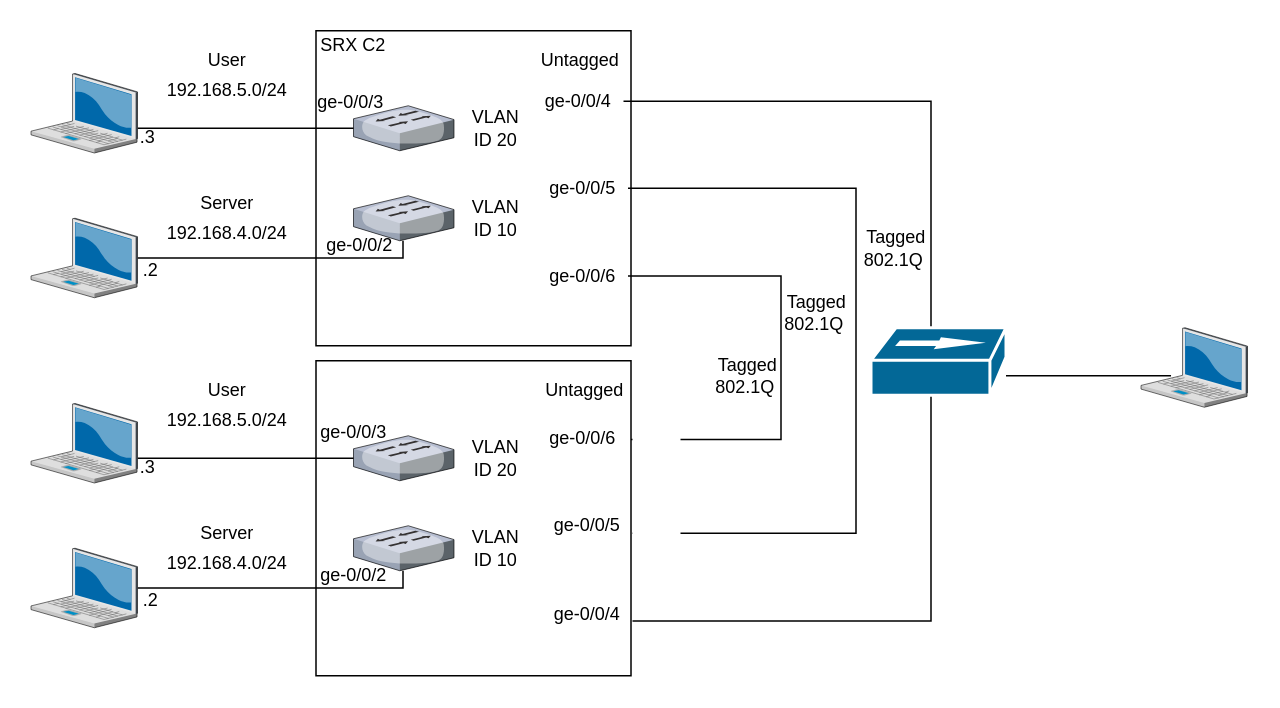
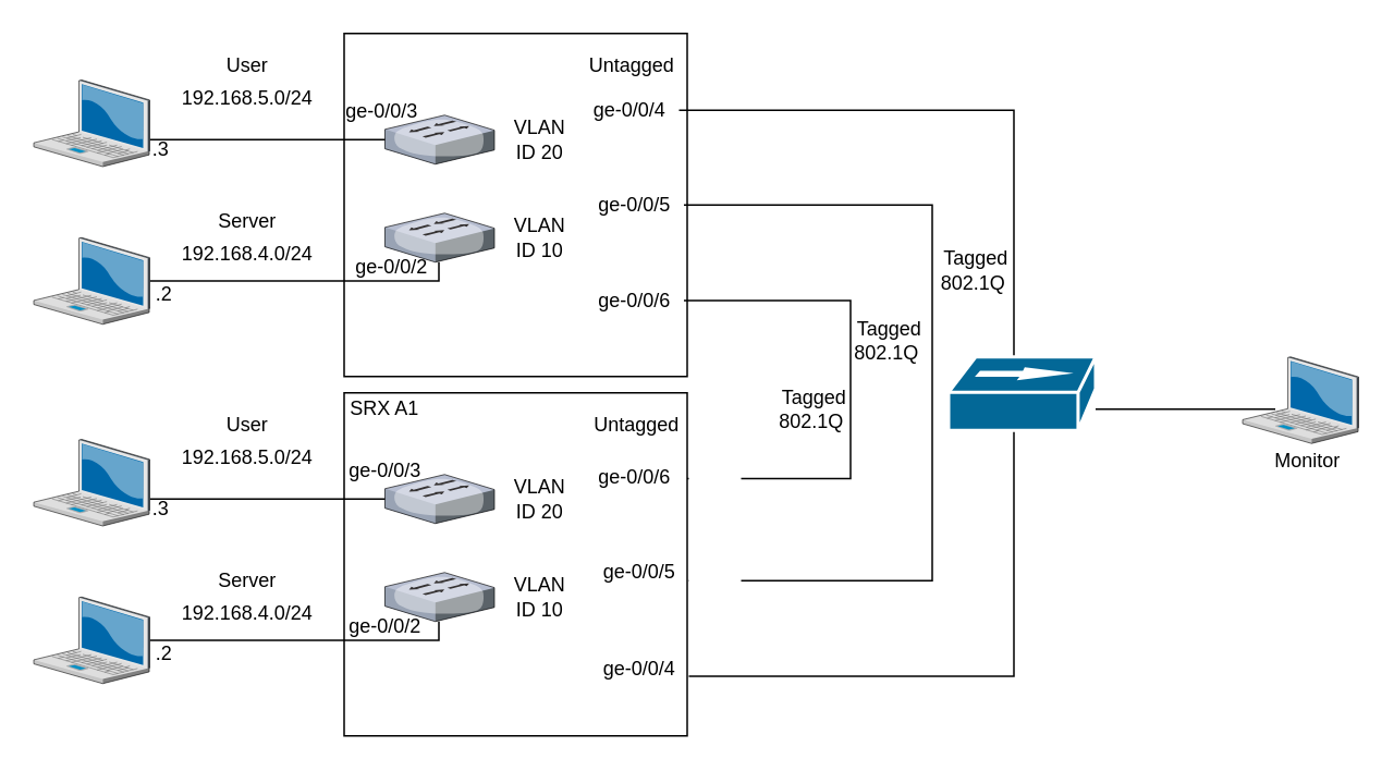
  <mxCell id="0" />
  <mxCell id="1" parent="0" />
  <mxCell id="2" value="" style="whiteSpace=wrap;html=1;aspect=fixed;fillColor=none;" parent="1" vertex="1"><mxGeometry x="210" y="20" width="210" height="210" as="geometry" /></mxCell>
+ <mxCell id="3" value="SRX A1" style="text;html=1;strokeColor=none;fillColor=none;align=center;verticalAlign=middle;whiteSpace=wrap;rounded=0;" parent="1" vertex="1"><mxGeometry x="210" y="240" width="50" height="20" as="geometry" /></mxCell>
  <mxCell id="4" value="" style="whiteSpace=wrap;html=1;aspect=fixed;fillColor=none;" parent="1" vertex="1"><mxGeometry x="210" y="240" width="210" height="210" as="geometry" /></mxCell>
  <mxCell id="5" value="" style="verticalLabelPosition=bottom;aspect=fixed;html=1;verticalAlign=top;strokeColor=none;align=center;outlineConnect=0;shape=mxgraph.citrix.switch;fillColor=none;" parent="1" vertex="1"><mxGeometry x="235" y="290" width="67" height="30" as="geometry" /></mxCell>
  <mxCell id="6" value="" style="verticalLabelPosition=bottom;aspect=fixed;html=1;verticalAlign=top;strokeColor=none;align=center;outlineConnect=0;shape=mxgraph.citrix.switch;fillColor=none;" parent="1" vertex="1"><mxGeometry x="235" y="350" width="67" height="30" as="geometry" /></mxCell>
  <mxCell id="7" value="VLAN ID 10" style="text;html=1;strokeColor=none;fillColor=none;align=center;verticalAlign=middle;whiteSpace=wrap;rounded=0;" parent="1" vertex="1"><mxGeometry x="310" y="355" width="40" height="20" as="geometry" /></mxCell>
  <mxCell id="8" value="VLAN ID 20" style="text;html=1;strokeColor=none;fillColor=none;align=center;verticalAlign=middle;whiteSpace=wrap;rounded=0;" parent="1" vertex="1"><mxGeometry x="310" y="295" width="40" height="20" as="geometry" /></mxCell>
  <mxCell id="9" style="edgeStyle=orthogonalEdgeStyle;rounded=0;orthogonalLoop=1;jettySize=auto;html=1;endArrow=none;endFill=0;" parent="1" source="10" target="6" edge="1"><mxGeometry relative="1" as="geometry"><Array as="points"><mxPoint x="268" y="391" /></Array></mxGeometry></mxCell>
  <mxCell id="10" value="" style="verticalLabelPosition=bottom;aspect=fixed;html=1;verticalAlign=top;strokeColor=none;align=center;outlineConnect=0;shape=mxgraph.citrix.laptop_2;fillColor=none;" parent="1" vertex="1"><mxGeometry x="20" y="365" width="71" height="53" as="geometry" /></mxCell>
  <mxCell id="11" style="edgeStyle=orthogonalEdgeStyle;rounded=0;orthogonalLoop=1;jettySize=auto;html=1;endArrow=none;endFill=0;" parent="1" source="12" target="5" edge="1"><mxGeometry relative="1" as="geometry"><Array as="points"><mxPoint x="130" y="305" /><mxPoint x="130" y="305" /></Array></mxGeometry></mxCell>
  <mxCell id="12" value="" style="verticalLabelPosition=bottom;aspect=fixed;html=1;verticalAlign=top;strokeColor=none;align=center;outlineConnect=0;shape=mxgraph.citrix.laptop_2;fillColor=none;" parent="1" vertex="1"><mxGeometry x="20" y="268.5" width="71" height="53" as="geometry" /></mxCell>
  <mxCell id="13" value="Server" style="text;html=1;strokeColor=none;fillColor=none;align=center;verticalAlign=middle;whiteSpace=wrap;rounded=0;" parent="1" vertex="1"><mxGeometry x="130.5" y="345" width="40" height="20" as="geometry" /></mxCell>
  <mxCell id="14" value="192.168.5.0/24" style="text;html=1;strokeColor=none;fillColor=none;align=center;verticalAlign=middle;whiteSpace=wrap;rounded=0;" parent="1" vertex="1"><mxGeometry x="130.5" y="270" width="40" height="20" as="geometry" /></mxCell>
  <mxCell id="15" value=".2" style="text;html=1;strokeColor=none;fillColor=none;align=center;verticalAlign=middle;whiteSpace=wrap;rounded=0;" parent="1" vertex="1"><mxGeometry x="80" y="390" width="40" height="20" as="geometry" /></mxCell>
  <mxCell id="16" value="User" style="text;html=1;strokeColor=none;fillColor=none;align=center;verticalAlign=middle;whiteSpace=wrap;rounded=0;" parent="1" vertex="1"><mxGeometry x="130.5" y="250" width="40" height="20" as="geometry" /></mxCell>
  <mxCell id="17" value="192.168.4.0/24" style="text;html=1;strokeColor=none;fillColor=none;align=center;verticalAlign=middle;whiteSpace=wrap;rounded=0;" parent="1" vertex="1"><mxGeometry x="130.5" y="365" width="40" height="20" as="geometry" /></mxCell>
  <mxCell id="18" value=".3&lt;br&gt;" style="text;html=1;strokeColor=none;fillColor=none;align=center;verticalAlign=middle;whiteSpace=wrap;rounded=0;" parent="1" vertex="1"><mxGeometry x="78" y="301" width="40" height="20" as="geometry" /></mxCell>
- <mxCell id="19" value="SRX C2" style="text;html=1;strokeColor=none;fillColor=none;align=center;verticalAlign=middle;whiteSpace=wrap;rounded=0;" parent="1" vertex="1"><mxGeometry x="210" y="20" width="50" height="20" as="geometry" /></mxCell>
  <mxCell id="20" value="" style="verticalLabelPosition=bottom;aspect=fixed;html=1;verticalAlign=top;strokeColor=none;align=center;outlineConnect=0;shape=mxgraph.citrix.switch;fillColor=none;" parent="1" vertex="1"><mxGeometry x="235" y="70" width="67" height="30" as="geometry" /></mxCell>
  <mxCell id="21" value="" style="verticalLabelPosition=bottom;aspect=fixed;html=1;verticalAlign=top;strokeColor=none;align=center;outlineConnect=0;shape=mxgraph.citrix.switch;fillColor=none;" parent="1" vertex="1"><mxGeometry x="235" y="130" width="67" height="30" as="geometry" /></mxCell>
  <mxCell id="22" value="VLAN ID 10" style="text;html=1;strokeColor=none;fillColor=none;align=center;verticalAlign=middle;whiteSpace=wrap;rounded=0;" parent="1" vertex="1"><mxGeometry x="310" y="135" width="40" height="20" as="geometry" /></mxCell>
  <mxCell id="23" value="VLAN ID 20" style="text;html=1;strokeColor=none;fillColor=none;align=center;verticalAlign=middle;whiteSpace=wrap;rounded=0;" parent="1" vertex="1"><mxGeometry x="310" y="75" width="40" height="20" as="geometry" /></mxCell>
  <mxCell id="24" style="edgeStyle=orthogonalEdgeStyle;rounded=0;orthogonalLoop=1;jettySize=auto;html=1;endArrow=none;endFill=0;" parent="1" source="25" target="21" edge="1"><mxGeometry relative="1" as="geometry"><Array as="points"><mxPoint x="268" y="171" /></Array></mxGeometry></mxCell>
  <mxCell id="25" value="" style="verticalLabelPosition=bottom;aspect=fixed;html=1;verticalAlign=top;strokeColor=none;align=center;outlineConnect=0;shape=mxgraph.citrix.laptop_2;fillColor=none;" parent="1" vertex="1"><mxGeometry x="20" y="145" width="71" height="53" as="geometry" /></mxCell>
  <mxCell id="26" style="edgeStyle=orthogonalEdgeStyle;rounded=0;orthogonalLoop=1;jettySize=auto;html=1;endArrow=none;endFill=0;" parent="1" source="27" target="20" edge="1"><mxGeometry relative="1" as="geometry"><Array as="points"><mxPoint x="130" y="85" /><mxPoint x="130" y="85" /></Array></mxGeometry></mxCell>
  <mxCell id="27" value="" style="verticalLabelPosition=bottom;aspect=fixed;html=1;verticalAlign=top;strokeColor=none;align=center;outlineConnect=0;shape=mxgraph.citrix.laptop_2;fillColor=none;" parent="1" vertex="1"><mxGeometry x="20" y="48.5" width="71" height="53" as="geometry" /></mxCell>
  <mxCell id="28" value="Server" style="text;html=1;strokeColor=none;fillColor=none;align=center;verticalAlign=middle;whiteSpace=wrap;rounded=0;" parent="1" vertex="1"><mxGeometry x="130.5" y="125" width="40" height="20" as="geometry" /></mxCell>
  <mxCell id="29" value="192.168.5.0/24" style="text;html=1;strokeColor=none;fillColor=none;align=center;verticalAlign=middle;whiteSpace=wrap;rounded=0;" parent="1" vertex="1"><mxGeometry x="130.5" y="50" width="40" height="20" as="geometry" /></mxCell>
  <mxCell id="30" value=".2" style="text;html=1;strokeColor=none;fillColor=none;align=center;verticalAlign=middle;whiteSpace=wrap;rounded=0;" parent="1" vertex="1"><mxGeometry x="80" y="170" width="40" height="20" as="geometry" /></mxCell>
  <mxCell id="31" value="User" style="text;html=1;strokeColor=none;fillColor=none;align=center;verticalAlign=middle;whiteSpace=wrap;rounded=0;" parent="1" vertex="1"><mxGeometry x="130.5" y="30" width="40" height="20" as="geometry" /></mxCell>
  <mxCell id="32" value="192.168.4.0/24" style="text;html=1;strokeColor=none;fillColor=none;align=center;verticalAlign=middle;whiteSpace=wrap;rounded=0;" parent="1" vertex="1"><mxGeometry x="130.5" y="145" width="40" height="20" as="geometry" /></mxCell>
  <mxCell id="33" value=".3&lt;br&gt;" style="text;html=1;strokeColor=none;fillColor=none;align=center;verticalAlign=middle;whiteSpace=wrap;rounded=0;" parent="1" vertex="1"><mxGeometry x="78" y="81" width="40" height="20" as="geometry" /></mxCell>
  <mxCell id="34" value="ge-0/0/2&amp;nbsp;" style="text;html=1;strokeColor=none;fillColor=none;align=center;verticalAlign=middle;whiteSpace=wrap;rounded=0;" parent="1" vertex="1"><mxGeometry x="212" y="373" width="50" height="20" as="geometry" /></mxCell>
  <mxCell id="35" value="ge-0/0/2&amp;nbsp;" style="text;html=1;strokeColor=none;fillColor=none;align=center;verticalAlign=middle;whiteSpace=wrap;rounded=0;" parent="1" vertex="1"><mxGeometry x="215.5" y="153" width="50" height="20" as="geometry" /></mxCell>
  <mxCell id="36" value="ge-0/0/3&amp;nbsp;" style="text;html=1;strokeColor=none;fillColor=none;align=center;verticalAlign=middle;whiteSpace=wrap;rounded=0;" parent="1" vertex="1"><mxGeometry x="210" y="58" width="50" height="20" as="geometry" /></mxCell>
  <mxCell id="37" value="ge-0/0/3&amp;nbsp;" style="text;html=1;strokeColor=none;fillColor=none;align=center;verticalAlign=middle;whiteSpace=wrap;rounded=0;" parent="1" vertex="1"><mxGeometry x="212" y="278" width="50" height="20" as="geometry" /></mxCell>
  <mxCell id="38" value="ge-0/0/6" style="text;html=1;strokeColor=none;fillColor=none;align=center;verticalAlign=middle;whiteSpace=wrap;rounded=0;" parent="1" vertex="1"><mxGeometry x="358" y="281.5" width="60" height="20" as="geometry" /></mxCell>
  <mxCell id="39" value="ge-0/0/5" style="text;html=1;strokeColor=none;fillColor=none;align=center;verticalAlign=middle;whiteSpace=wrap;rounded=0;" parent="1" vertex="1"><mxGeometry x="361" y="340" width="60" height="20" as="geometry" /></mxCell>
  <mxCell id="40" value="ge-0/0/4" style="text;html=1;strokeColor=none;fillColor=none;align=center;verticalAlign=middle;whiteSpace=wrap;rounded=0;" parent="1" vertex="1"><mxGeometry x="361" y="398.5" width="60" height="20" as="geometry" /></mxCell>
  <mxCell id="41" style="edgeStyle=orthogonalEdgeStyle;rounded=0;orthogonalLoop=1;jettySize=auto;html=1;entryX=1;entryY=0.75;entryDx=0;entryDy=0;endArrow=none;endFill=0;" parent="1" target="40" edge="1"><mxGeometry relative="1" as="geometry"><Array as="points"><mxPoint x="620" y="67" /><mxPoint x="620" y="414" /></Array><mxPoint x="415" y="67" as="sourcePoint" /></mxGeometry></mxCell>
  <mxCell id="42" value="ge-0/0/4" style="text;html=1;strokeColor=none;fillColor=none;align=center;verticalAlign=middle;whiteSpace=wrap;rounded=0;" parent="1" vertex="1"><mxGeometry x="355" y="56.5" width="60" height="20" as="geometry" /></mxCell>
  <mxCell id="43" style="edgeStyle=orthogonalEdgeStyle;rounded=0;orthogonalLoop=1;jettySize=auto;html=1;entryX=1;entryY=0.75;entryDx=0;entryDy=0;endArrow=none;endFill=0;" parent="1" source="44" target="39" edge="1"><mxGeometry relative="1" as="geometry"><Array as="points"><mxPoint x="570" y="125" /><mxPoint x="570" y="355" /></Array></mxGeometry></mxCell>
  <mxCell id="44" value="ge-0/0/5" style="text;html=1;strokeColor=none;fillColor=none;align=center;verticalAlign=middle;whiteSpace=wrap;rounded=0;" parent="1" vertex="1"><mxGeometry x="358" y="115" width="60" height="20" as="geometry" /></mxCell>
  <mxCell id="45" style="edgeStyle=orthogonalEdgeStyle;rounded=0;orthogonalLoop=1;jettySize=auto;html=1;entryX=1;entryY=0.25;entryDx=0;entryDy=0;endArrow=none;endFill=0;" parent="1" source="46" target="4" edge="1"><mxGeometry relative="1" as="geometry"><Array as="points"><mxPoint x="520" y="184" /><mxPoint x="520" y="293" /></Array></mxGeometry></mxCell>
  <mxCell id="46" value="ge-0/0/6" style="text;html=1;strokeColor=none;fillColor=none;align=center;verticalAlign=middle;whiteSpace=wrap;rounded=0;" parent="1" vertex="1"><mxGeometry x="358" y="173.5" width="60" height="20" as="geometry" /></mxCell>
  <mxCell id="47" value="Untagged&amp;nbsp;" style="text;html=1;strokeColor=none;fillColor=none;align=center;verticalAlign=middle;whiteSpace=wrap;rounded=0;" vertex="1" parent="1"><mxGeometry x="368" y="30" width="40" height="20" as="geometry" /></mxCell>
  <mxCell id="48" value="Untagged&amp;nbsp;" style="text;html=1;strokeColor=none;fillColor=none;align=center;verticalAlign=middle;whiteSpace=wrap;rounded=0;" vertex="1" parent="1"><mxGeometry x="371" y="250" width="40" height="20" as="geometry" /></mxCell>
  <mxCell id="49" value="Tagged&lt;br&gt;802.1Q&amp;nbsp;" style="text;html=1;strokeColor=none;fillColor=none;align=center;verticalAlign=middle;whiteSpace=wrap;rounded=0;" vertex="1" parent="1"><mxGeometry x="478" y="240" width="40" height="20" as="geometry" /></mxCell>
  <mxCell id="50" value="Tagged&lt;br&gt;802.1Q&amp;nbsp;" style="text;html=1;strokeColor=none;fillColor=none;align=center;verticalAlign=middle;whiteSpace=wrap;rounded=0;" vertex="1" parent="1"><mxGeometry x="524" y="198" width="40" height="20" as="geometry" /></mxCell>
  <mxCell id="51" value="Tagged&lt;br&gt;802.1Q&amp;nbsp;" style="text;html=1;strokeColor=none;fillColor=none;align=center;verticalAlign=middle;whiteSpace=wrap;rounded=0;" vertex="1" parent="1"><mxGeometry x="577" y="155" width="40" height="20" as="geometry" /></mxCell>
  <mxCell id="52" style="edgeStyle=orthogonalEdgeStyle;rounded=0;orthogonalLoop=1;jettySize=auto;html=1;entryX=0.282;entryY=0.604;entryDx=0;entryDy=0;entryPerimeter=0;endArrow=none;endFill=0;" edge="1" parent="1" source="53" target="56"><mxGeometry relative="1" as="geometry"><Array as="points"><mxPoint x="700" y="250" /><mxPoint x="700" y="250" /></Array></mxGeometry></mxCell>
  <mxCell id="53" value="" style="shape=mxgraph.cisco.hubs_and_gateways.100baset_hub;html=1;dashed=0;fillColor=#036897;strokeColor=#ffffff;strokeWidth=2;verticalLabelPosition=bottom;verticalAlign=top" vertex="1" parent="1"><mxGeometry x="580" y="218" width="90" height="45" as="geometry" /></mxCell>
  <mxCell id="54" value="" style="whiteSpace=wrap;html=1;aspect=fixed;strokeColor=none;" vertex="1" parent="1"><mxGeometry x="421" y="336" width="32" height="32" as="geometry" /></mxCell>
  <mxCell id="55" value="" style="whiteSpace=wrap;html=1;aspect=fixed;strokeColor=none;" vertex="1" parent="1"><mxGeometry x="421" y="275.5" width="32" height="32" as="geometry" /></mxCell>
  <mxCell id="56" value="" style="verticalLabelPosition=bottom;aspect=fixed;html=1;verticalAlign=top;strokeColor=none;align=center;outlineConnect=0;shape=mxgraph.citrix.laptop_2;fillColor=none;" vertex="1" parent="1"><mxGeometry x="760" y="218" width="71" height="53" as="geometry" /></mxCell>
+ <mxCell id="57" value="Monitor" style="text;html=1;strokeColor=none;fillColor=none;align=center;verticalAlign=middle;whiteSpace=wrap;rounded=0;" vertex="1" parent="1"><mxGeometry x="780" y="272" width="40" height="20" as="geometry" /></mxCell>
